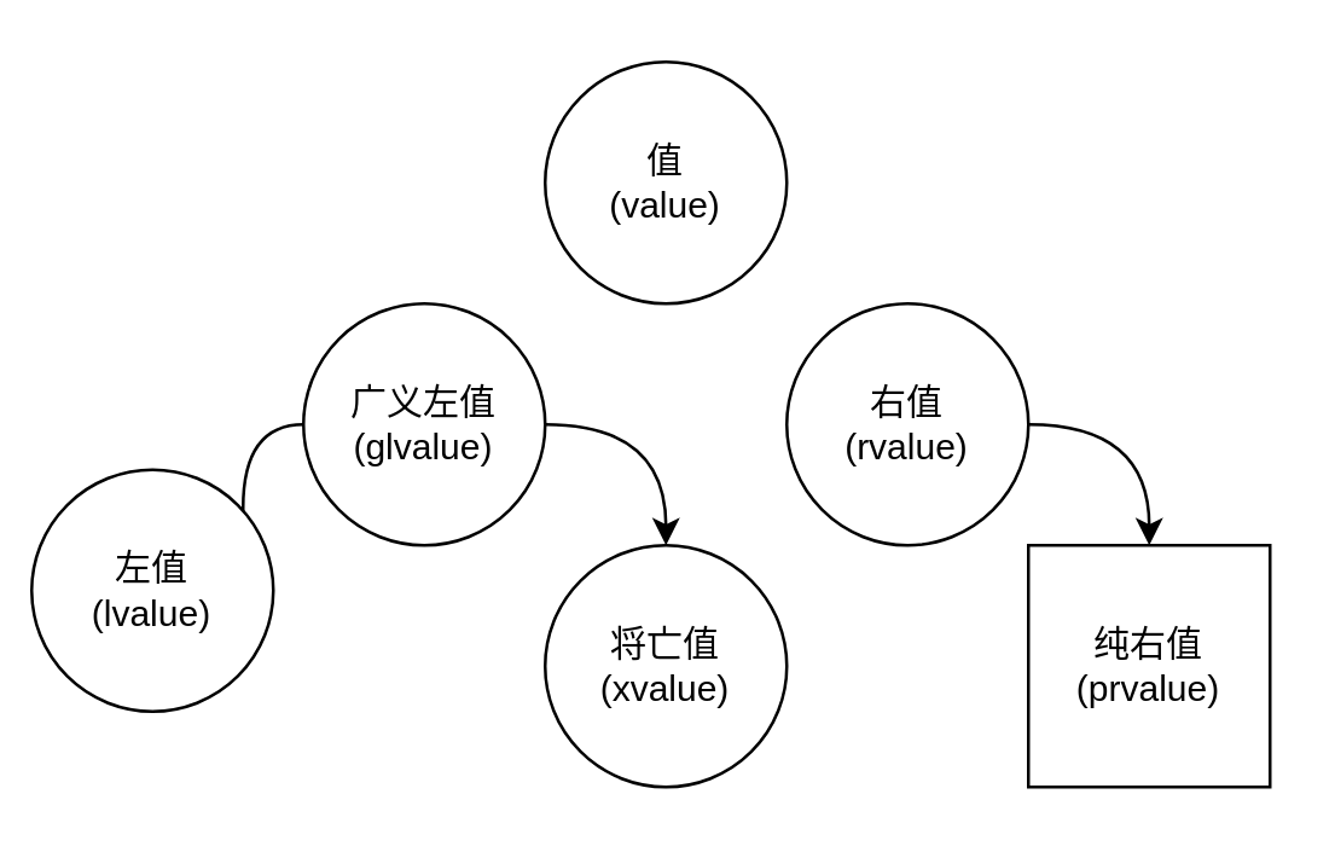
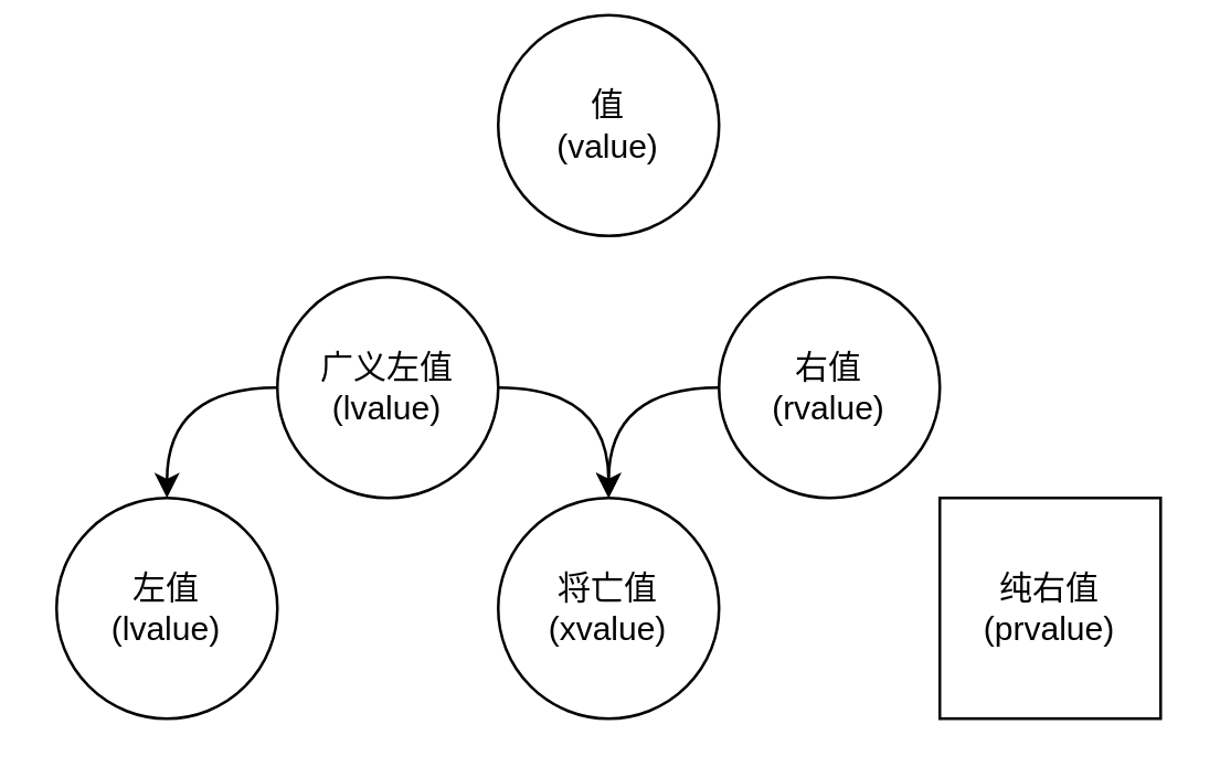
  <mxCell id="0" />
  <mxCell id="1" parent="0" />
- <mxCell id="2" value="值&lt;br&gt;(value)" style="ellipse;whiteSpace=wrap;html=1;aspect=fixed;" vertex="1" parent="1"><mxGeometry x="180" y="20" width="80" height="80" as="geometry" /></mxCell>
+ <mxCell id="2" value="值&lt;br&gt;(value)" style="ellipse;whiteSpace=wrap;html=1;aspect=fixed;" vertex="1" parent="1"><mxGeometry x="180" y="5" width="80" height="80" as="geometry" /></mxCell>
  <mxCell id="3" style="edgeStyle=orthogonalEdgeStyle;rounded=0;orthogonalLoop=1;jettySize=auto;html=1;exitX=0;exitY=0.5;exitDx=0;exitDy=0;curved=1;" edge="1" parent="1" source="5" target="9"><mxGeometry relative="1" as="geometry" /></mxCell>
  <mxCell id="4" style="edgeStyle=orthogonalEdgeStyle;rounded=0;orthogonalLoop=1;jettySize=auto;html=1;exitX=1;exitY=0.5;exitDx=0;exitDy=0;entryX=0.5;entryY=0;entryDx=0;entryDy=0;curved=1;" edge="1" parent="1" source="5" target="10"><mxGeometry relative="1" as="geometry" /></mxCell>
- <mxCell id="5" value="广义左值&lt;br&gt;(glvalue)" style="ellipse;whiteSpace=wrap;html=1;aspect=fixed;" vertex="1" parent="1"><mxGeometry x="100" y="100" width="80" height="80" as="geometry" /></mxCell>
- <mxCell id="7" style="edgeStyle=orthogonalEdgeStyle;rounded=0;orthogonalLoop=1;jettySize=auto;html=1;exitX=1;exitY=0.5;exitDx=0;exitDy=0;entryX=0.5;entryY=0;entryDx=0;entryDy=0;curved=1;" edge="1" parent="1" source="8" target="11"><mxGeometry relative="1" as="geometry" /></mxCell>
+ <mxCell id="5" value="广义左值&lt;br&gt;(lvalue)" style="ellipse;whiteSpace=wrap;html=1;aspect=fixed;" vertex="1" parent="1"><mxGeometry x="100" y="100" width="80" height="80" as="geometry" /></mxCell>
+ <mxCell id="6" style="edgeStyle=orthogonalEdgeStyle;rounded=0;orthogonalLoop=1;jettySize=auto;html=1;exitX=0;exitY=0.5;exitDx=0;exitDy=0;curved=1;" edge="1" parent="1" source="8" target="10"><mxGeometry relative="1" as="geometry" /></mxCell>
  <mxCell id="8" value="右值&lt;br&gt;(rvalue)" style="ellipse;whiteSpace=wrap;html=1;aspect=fixed;" vertex="1" parent="1"><mxGeometry x="260" y="100" width="80" height="80" as="geometry" /></mxCell>
- <mxCell id="9" value="左值&lt;br&gt;(lvalue)" style="ellipse;whiteSpace=wrap;html=1;aspect=fixed;" vertex="1" parent="1"><mxGeometry x="10" y="155" width="80" height="80" as="geometry" /></mxCell>
+ <mxCell id="9" value="左值&lt;br&gt;(lvalue)" style="ellipse;whiteSpace=wrap;html=1;aspect=fixed;" vertex="1" parent="1"><mxGeometry x="20" y="180" width="80" height="80" as="geometry" /></mxCell>
  <mxCell id="10" value="将亡值&lt;br&gt;(xvalue)" style="ellipse;whiteSpace=wrap;html=1;aspect=fixed;" vertex="1" parent="1"><mxGeometry x="180" y="180" width="80" height="80" as="geometry" /></mxCell>
  <mxCell id="11" value="纯右值&lt;br&gt;(prvalue)" style="whiteSpace=wrap;html=1;aspect=fixed;rounded=0;" vertex="1" parent="1"><mxGeometry x="340" y="180" width="80" height="80" as="geometry" /></mxCell>
